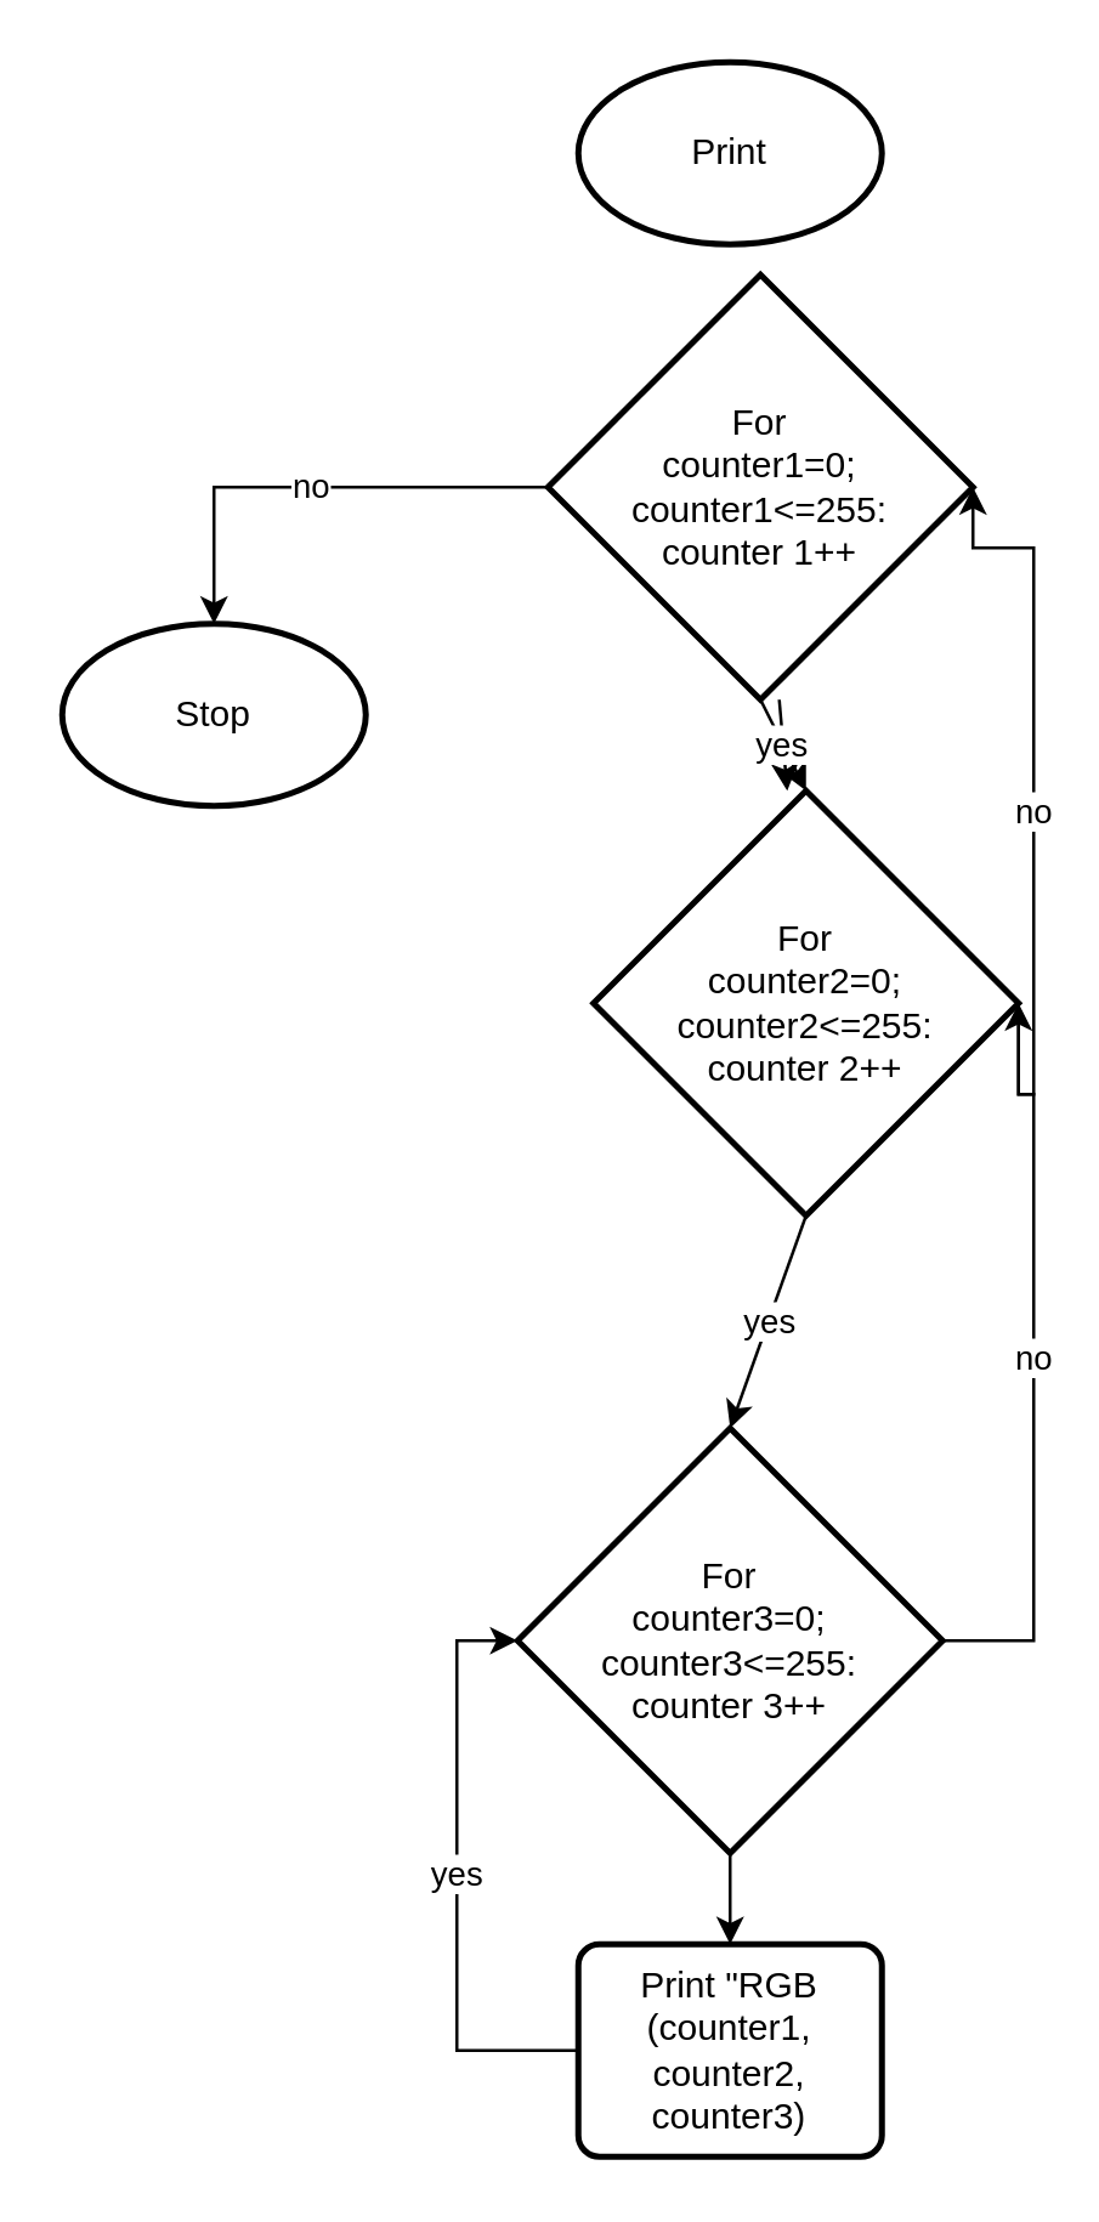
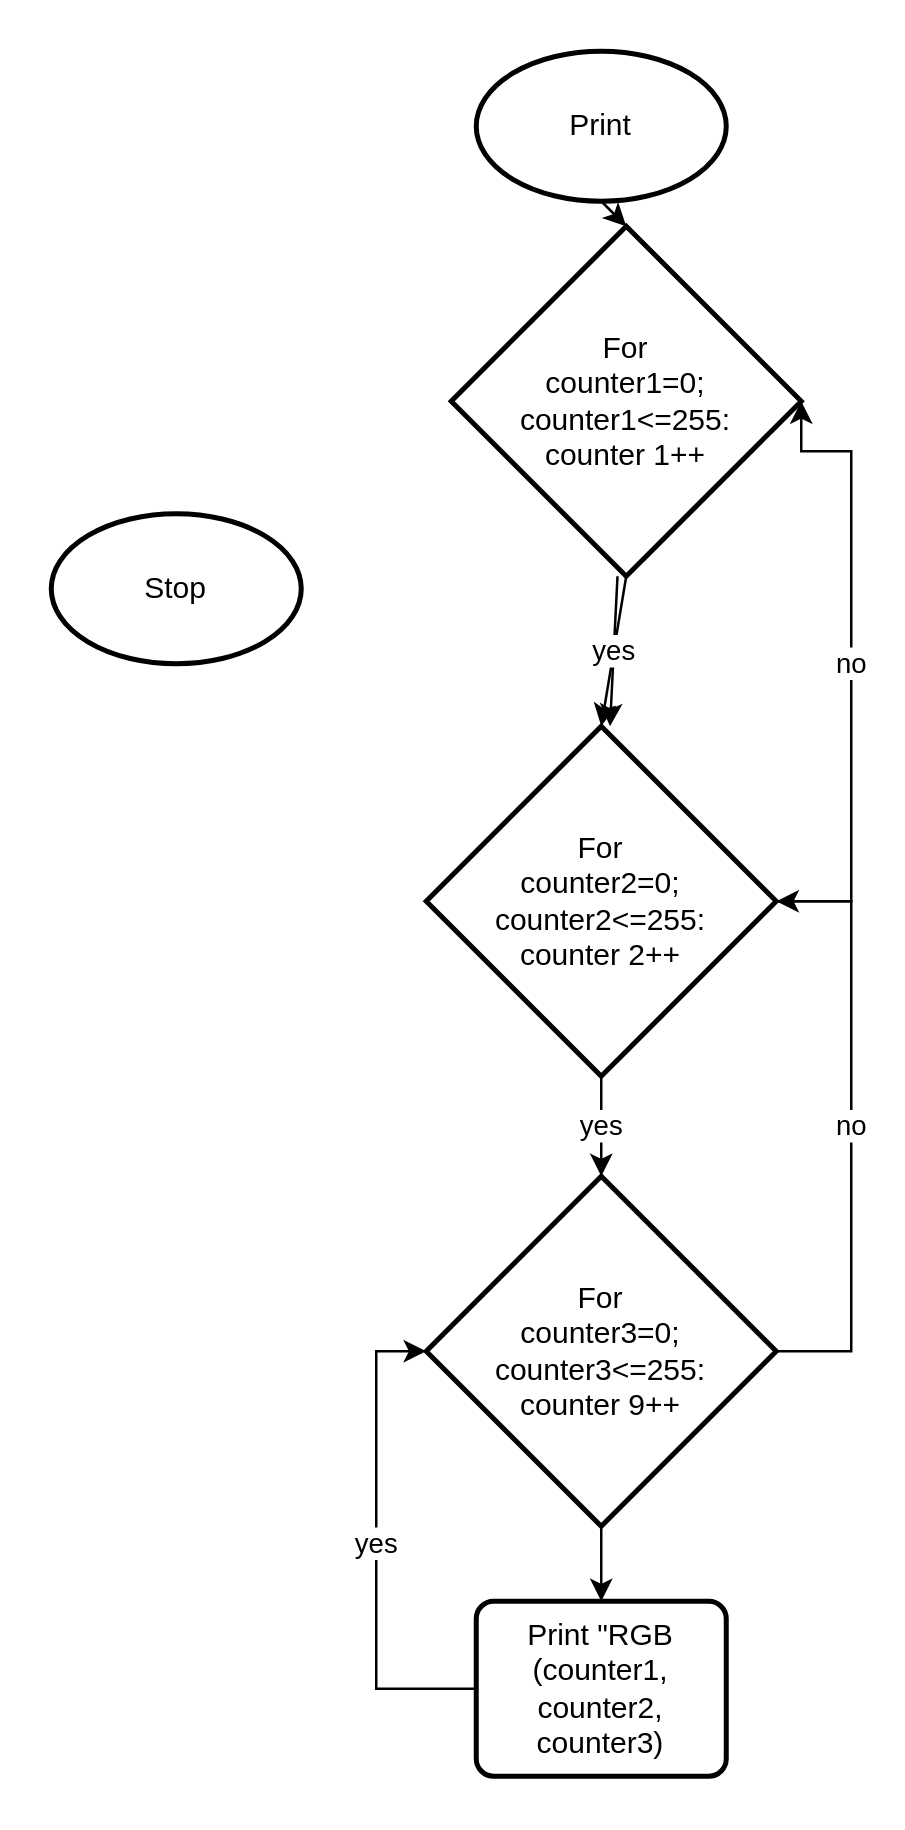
  <mxCell id="0" />
  <mxCell id="1" parent="0" />
+ <mxCell id="2" style="edgeStyle=none;html=1;exitX=0.5;exitY=1;exitDx=0;exitDy=0;exitPerimeter=0;entryX=0.5;entryY=0;entryDx=0;entryDy=0;entryPerimeter=0;" edge="1" parent="1" source="3" target="7"><mxGeometry relative="1" as="geometry" /></mxCell>
  <mxCell id="3" value="Print" style="strokeWidth=2;html=1;shape=mxgraph.flowchart.start_1;whiteSpace=wrap;" vertex="1" parent="1"><mxGeometry x="190" y="20" width="100" height="60" as="geometry" /></mxCell>
  <mxCell id="4" style="edgeStyle=none;html=1;exitX=0.5;exitY=1;exitDx=0;exitDy=0;exitPerimeter=0;entryX=0.5;entryY=0;entryDx=0;entryDy=0;entryPerimeter=0;" edge="1" parent="1" source="7" target="10"><mxGeometry relative="1" as="geometry" /></mxCell>
  <mxCell id="5" value="yes" style="edgeStyle=none;html=1;" edge="1" parent="1" source="7" target="10"><mxGeometry relative="1" as="geometry" /></mxCell>
- <mxCell id="6" value="no" style="edgeStyle=orthogonalEdgeStyle;rounded=0;html=1;exitX=0;exitY=0.5;exitDx=0;exitDy=0;exitPerimeter=0;entryX=0.5;entryY=0;entryDx=0;entryDy=0;entryPerimeter=0;" edge="1" parent="1" source="7" target="16"><mxGeometry relative="1" as="geometry" /></mxCell>
  <mxCell id="7" value="For&lt;br&gt;counter1=0;&lt;br&gt;counter1&amp;lt;=255:&lt;br&gt;counter 1++" style="strokeWidth=2;html=1;shape=mxgraph.flowchart.decision;whiteSpace=wrap;" vertex="1" parent="1"><mxGeometry x="180" y="90" width="140" height="140" as="geometry" /></mxCell>
  <mxCell id="8" value="yes" style="edgeStyle=none;html=1;exitX=0.5;exitY=1;exitDx=0;exitDy=0;exitPerimeter=0;entryX=0.5;entryY=0;entryDx=0;entryDy=0;entryPerimeter=0;" edge="1" parent="1" source="10" target="13"><mxGeometry relative="1" as="geometry" /></mxCell>
  <mxCell id="9" value="no" style="edgeStyle=orthogonalEdgeStyle;rounded=0;html=1;exitX=1;exitY=0.5;exitDx=0;exitDy=0;exitPerimeter=0;entryX=1;entryY=0.5;entryDx=0;entryDy=0;entryPerimeter=0;" edge="1" parent="1" source="10" target="7"><mxGeometry relative="1" as="geometry"><Array as="points"><mxPoint x="340" y="360" /><mxPoint x="340" y="180" /></Array></mxGeometry></mxCell>
- <mxCell id="10" value="For&lt;br&gt;counter2=0;&lt;br&gt;counter2&amp;lt;=255:&lt;br&gt;counter 2++" style="strokeWidth=2;html=1;shape=mxgraph.flowchart.decision;whiteSpace=wrap;" vertex="1" parent="1"><mxGeometry x="195" y="260" width="140" height="140" as="geometry" /></mxCell>
+ <mxCell id="10" value="For&lt;br&gt;counter2=0;&lt;br&gt;counter2&amp;lt;=255:&lt;br&gt;counter 2++" style="strokeWidth=2;html=1;shape=mxgraph.flowchart.decision;whiteSpace=wrap;" vertex="1" parent="1"><mxGeometry x="170" y="290" width="140" height="140" as="geometry" /></mxCell>
  <mxCell id="11" style="edgeStyle=none;html=1;exitX=0.5;exitY=1;exitDx=0;exitDy=0;exitPerimeter=0;entryX=0.5;entryY=0;entryDx=0;entryDy=0;" edge="1" parent="1" source="13" target="15"><mxGeometry relative="1" as="geometry" /></mxCell>
  <mxCell id="12" value="no" style="edgeStyle=orthogonalEdgeStyle;rounded=0;html=1;exitX=1;exitY=0.5;exitDx=0;exitDy=0;exitPerimeter=0;entryX=1;entryY=0.5;entryDx=0;entryDy=0;entryPerimeter=0;" edge="1" parent="1" source="13" target="10"><mxGeometry relative="1" as="geometry"><Array as="points"><mxPoint x="340" y="540" /><mxPoint x="340" y="360" /></Array></mxGeometry></mxCell>
- <mxCell id="13" value="For&lt;br&gt;counter3=0;&lt;br&gt;counter3&amp;lt;=255:&lt;br&gt;counter 3++" style="strokeWidth=2;html=1;shape=mxgraph.flowchart.decision;whiteSpace=wrap;" vertex="1" parent="1"><mxGeometry x="170" y="470" width="140" height="140" as="geometry" /></mxCell>
+ <mxCell id="13" value="For&lt;br&gt;counter3=0;&lt;br&gt;counter3&amp;lt;=255:&lt;br&gt;counter 9++" style="strokeWidth=2;html=1;shape=mxgraph.flowchart.decision;whiteSpace=wrap;" vertex="1" parent="1"><mxGeometry x="170" y="470" width="140" height="140" as="geometry" /></mxCell>
  <mxCell id="14" value="yes" style="edgeStyle=orthogonalEdgeStyle;html=1;exitX=0;exitY=0.5;exitDx=0;exitDy=0;entryX=0;entryY=0.5;entryDx=0;entryDy=0;entryPerimeter=0;rounded=0;" edge="1" parent="1" source="15" target="13"><mxGeometry relative="1" as="geometry"><Array as="points"><mxPoint x="150" y="675" /><mxPoint x="150" y="540" /></Array></mxGeometry></mxCell>
  <mxCell id="15" value="Print &quot;RGB (counter1, counter2, counter3)" style="rounded=1;whiteSpace=wrap;html=1;absoluteArcSize=1;arcSize=14;strokeWidth=2;" vertex="1" parent="1"><mxGeometry x="190" y="640" width="100" height="70" as="geometry" /></mxCell>
  <mxCell id="16" value="Stop" style="strokeWidth=2;html=1;shape=mxgraph.flowchart.start_1;whiteSpace=wrap;" vertex="1" parent="1"><mxGeometry x="20" y="205" width="100" height="60" as="geometry" /></mxCell>
